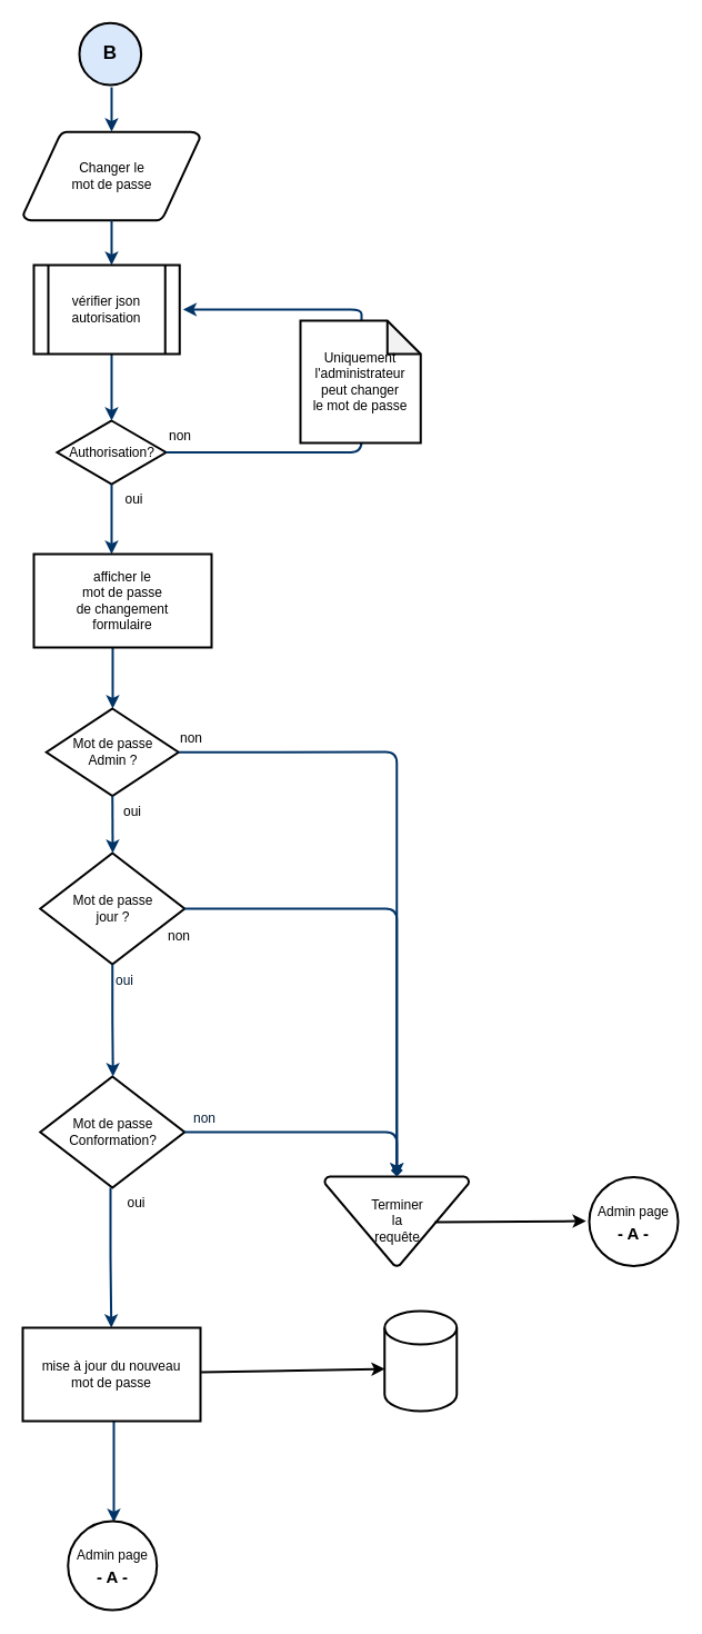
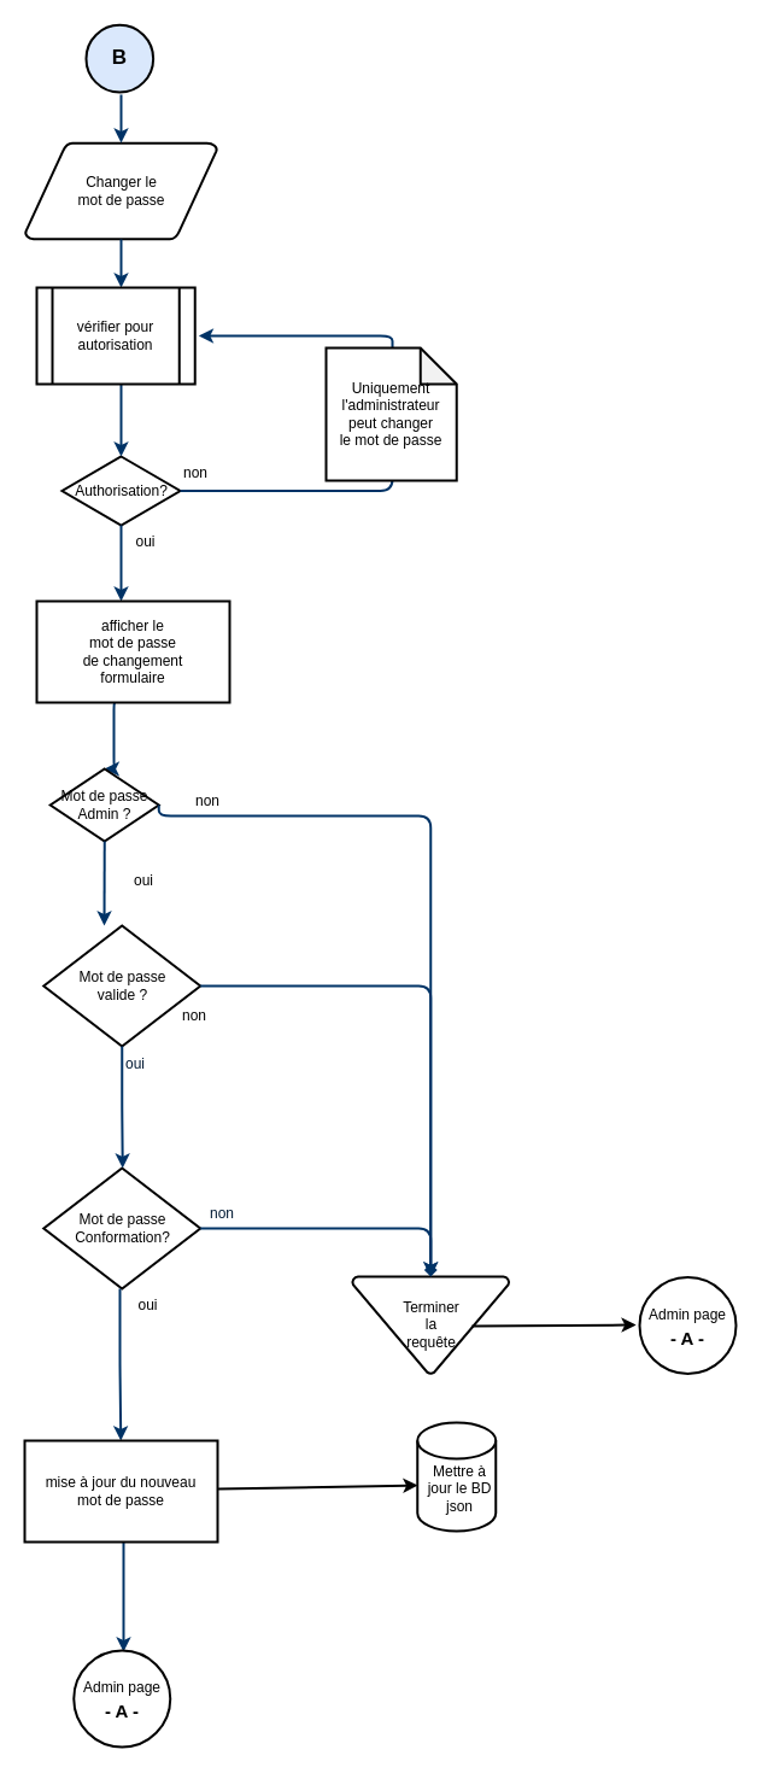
  <mxCell id="0" />
  <mxCell id="1" parent="0" />
  <mxCell id="2" value="Changer le &lt;br&gt;mot de passe" style="shape=mxgraph.flowchart.data;strokeWidth=2;gradientColor=none;gradientDirection=north;fontStyle=0;html=1;" parent="1" vertex="1"><mxGeometry x="20.5" y="118" width="159" height="80" as="geometry" /></mxCell>
  <mxCell id="3" value="Authorisation?" style="shape=mxgraph.flowchart.decision;strokeWidth=2;gradientColor=none;gradientDirection=north;fontStyle=0;html=1;" parent="1" vertex="1"><mxGeometry x="51" y="378" width="98" height="57" as="geometry" /></mxCell>
  <mxCell id="4" style="fontStyle=1;strokeColor=#003366;strokeWidth=2;html=1;" parent="1" target="2" edge="1"><mxGeometry relative="1" as="geometry"><mxPoint x="100" y="78" as="sourcePoint" /></mxGeometry></mxCell>
  <mxCell id="5" style="fontStyle=1;strokeColor=#003366;strokeWidth=2;html=1;" parent="1" source="2" edge="1"><mxGeometry relative="1" as="geometry"><mxPoint x="100" y="238" as="targetPoint" /></mxGeometry></mxCell>
  <mxCell id="6" style="entryX=0.5;entryY=0;entryPerimeter=0;fontStyle=1;strokeColor=#003366;strokeWidth=2;html=1;" parent="1" target="3" edge="1"><mxGeometry relative="1" as="geometry"><mxPoint x="100" y="318" as="sourcePoint" /></mxGeometry></mxCell>
  <mxCell id="7" value="" style="edgeStyle=elbowEdgeStyle;elbow=horizontal;entryX=0.5;entryY=0.91;entryPerimeter=0;exitX=1;exitY=0.5;exitPerimeter=0;fontStyle=1;strokeColor=#003366;strokeWidth=2;html=1;" parent="1" source="3" edge="1"><mxGeometry x="381" y="28.5" width="100" height="100" as="geometry"><mxPoint x="530" y="435" as="sourcePoint" /><mxPoint x="330" y="361.71" as="targetPoint" /><Array as="points"><mxPoint x="325" y="388" /></Array></mxGeometry></mxCell>
  <mxCell id="8" value="non" style="text;fontStyle=0;html=1;strokeColor=none;gradientColor=none;fillColor=none;strokeWidth=2;" parent="1" vertex="1"><mxGeometry x="150" y="378" width="40" height="26" as="geometry" /></mxCell>
  <mxCell id="9" value="" style="edgeStyle=elbowEdgeStyle;elbow=horizontal;fontColor=#001933;fontStyle=1;strokeColor=#003366;strokeWidth=2;html=1;" parent="1" source="3" edge="1"><mxGeometry width="100" height="100" as="geometry"><mxPoint y="88" as="sourcePoint" x="-220" /><mxPoint x="100" y="498" as="targetPoint" /></mxGeometry></mxCell>
  <mxCell id="10" value="oui" style="text;fontStyle=0;html=1;strokeColor=none;gradientColor=none;fillColor=none;strokeWidth=2;align=center;" parent="1" vertex="1"><mxGeometry x="100" y="435" width="40" height="26" as="geometry" /></mxCell>
  <mxCell id="11" value="" style="edgeStyle=elbowEdgeStyle;elbow=horizontal;fontStyle=1;strokeColor=#003366;strokeWidth=2;html=1;entryX=0.5;entryY=0;entryDx=0;entryDy=0;entryPerimeter=0;" parent="1" target="12" edge="1"><mxGeometry width="100" height="100" as="geometry"><mxPoint x="101" y="578" as="sourcePoint" /><mxPoint x="100" y="628" as="targetPoint" /></mxGeometry></mxCell>
- <mxCell id="12" value="Mot de passe &lt;br&gt;Admin ?" style="shape=mxgraph.flowchart.decision;strokeWidth=2;gradientColor=none;gradientDirection=north;fontStyle=0;html=1;" parent="1" vertex="1"><mxGeometry x="41.25" y="637" width="119" height="78.5" as="geometry" /></mxCell>
+ <mxCell id="12" value="Mot de passe &lt;br&gt;Admin ?" style="shape=mxgraph.flowchart.decision;strokeWidth=2;gradientColor=none;gradientDirection=north;fontStyle=0;html=1;" parent="1" vertex="1"><mxGeometry x="41.25" y="637" width="90" height="60" as="geometry" /></mxCell>
  <mxCell id="13" value="oui" style="text;fontStyle=0;html=1;strokeColor=none;gradientColor=none;fillColor=none;strokeWidth=2;" parent="1" vertex="1"><mxGeometry x="109" y="715.5" width="40" height="26" as="geometry" /></mxCell>
- <mxCell id="14" value="Mot de passe &lt;br&gt;jour ?" style="shape=mxgraph.flowchart.decision;strokeWidth=2;gradientColor=none;gradientDirection=north;fontStyle=0;html=1;" parent="1" vertex="1"><mxGeometry x="35.75" y="767" width="130" height="100" as="geometry" /></mxCell>
+ <mxCell id="14" value="Mot de passe &lt;br&gt;valide ?" style="shape=mxgraph.flowchart.decision;strokeWidth=2;gradientColor=none;gradientDirection=north;fontStyle=0;html=1;" parent="1" vertex="1"><mxGeometry x="35.75" y="767" width="130" height="100" as="geometry" /></mxCell>
  <mxCell id="15" value="Mot de passe &lt;br&gt;Conformation?" style="shape=mxgraph.flowchart.decision;strokeWidth=2;gradientColor=none;gradientDirection=north;fontStyle=0;html=1;" parent="1" vertex="1"><mxGeometry x="35.75" y="968" width="130" height="100" as="geometry" /></mxCell>
  <mxCell id="16" value="" style="edgeStyle=elbowEdgeStyle;elbow=horizontal;exitX=0.5;exitY=1;exitPerimeter=0;fontStyle=1;strokeColor=#003366;strokeWidth=2;html=1;" parent="1" source="12" target="14" edge="1"><mxGeometry x="-0.25" y="-431" width="100" height="100" as="geometry"><mxPoint x="-220.25" y="-343" as="sourcePoint" /><mxPoint x="-120.25" y="-443" as="targetPoint" /></mxGeometry></mxCell>
  <mxCell id="17" value="Terminer &lt;br&gt;la &lt;br&gt;requête" style="shape=mxgraph.flowchart.merge_or_storage;strokeWidth=2;gradientColor=none;gradientDirection=north;fontStyle=0;html=1;" parent="1" vertex="1"><mxGeometry x="291.75" y="1058" width="130" height="80.5" as="geometry" /></mxCell>
  <mxCell id="18" value="" style="edgeStyle=elbowEdgeStyle;elbow=vertical;exitX=1;exitY=0.5;exitPerimeter=0;entryX=0.5;entryY=0;entryPerimeter=0;fontStyle=1;strokeColor=#003366;strokeWidth=2;html=1;endArrow=diamond;" parent="1" source="15" target="17" edge="1"><mxGeometry x="-248.25" y="-230" width="100" height="100" as="geometry"><mxPoint x="-468.25" y="-142" as="sourcePoint" /><mxPoint x="-368.25" y="-242" as="targetPoint" /><Array as="points"><mxPoint x="271.75" y="1018" /></Array></mxGeometry></mxCell>
  <mxCell id="19" value="" style="edgeStyle=elbowEdgeStyle;elbow=vertical;fontStyle=1;strokeColor=#003366;strokeWidth=2;html=1;" parent="1" edge="1"><mxGeometry x="5.75" y="-538" width="100" height="100" as="geometry"><mxPoint x="102" y="1275" as="sourcePoint" /><mxPoint x="102" y="1369" as="targetPoint" /></mxGeometry></mxCell>
  <mxCell id="20" value="non" style="text;fontStyle=0;html=1;strokeColor=none;gradientColor=none;fillColor=none;strokeWidth=2;" parent="1" vertex="1"><mxGeometry x="160.25" y="650.25" width="40" height="26" as="geometry" /></mxCell>
  <mxCell id="21" value="oui" style="text;fontColor=#001933;fontStyle=0;html=1;strokeColor=none;gradientColor=none;fillColor=none;strokeWidth=2;" parent="1" vertex="1"><mxGeometry x="102" y="868" width="40" height="26" as="geometry" /></mxCell>
  <mxCell id="22" value="non" style="text;fontColor=#001933;fontStyle=0;html=1;strokeColor=none;gradientColor=none;fillColor=none;strokeWidth=2;" parent="1" vertex="1"><mxGeometry x="171.75" y="992" width="40" height="26" as="geometry" /></mxCell>
  <mxCell id="23" value="" style="edgeStyle=elbowEdgeStyle;elbow=horizontal;exitX=0.5;exitY=0.09;exitPerimeter=0;entryX=0.905;entryY=0.5;entryPerimeter=0;fontStyle=1;strokeColor=#003366;strokeWidth=2;html=1;" parent="1" edge="1"><mxGeometry width="100" height="100" as="geometry"><mxPoint x="330" y="295.29" as="sourcePoint" /><mxPoint x="164.395" y="278" as="targetPoint" /><Array as="points"><mxPoint x="325" y="288" /></Array></mxGeometry></mxCell>
  <mxCell id="24" value="oui" style="text;fontStyle=0;html=1;strokeColor=none;gradientColor=none;fillColor=none;strokeWidth=2;align=center;" parent="1" vertex="1"><mxGeometry x="102" y="1068" width="40" height="26" as="geometry" /></mxCell>
  <mxCell id="25" value="" style="shape=cylinder3;whiteSpace=wrap;html=1;boundedLbl=1;backgroundOutline=1;size=15;strokeWidth=2;" parent="1" vertex="1"><mxGeometry x="345.75" y="1179" width="65" height="90" as="geometry" /></mxCell>
+ <mxCell id="26" value="Mettre à jour le BD json" style="text;html=1;strokeColor=none;fillColor=none;align=center;verticalAlign=middle;whiteSpace=wrap;rounded=0;strokeWidth=2;" parent="1" vertex="1"><mxGeometry x="350.75" y="1219" width="60" height="30" as="geometry" /></mxCell>
  <mxCell id="27" value="non" style="text;fontStyle=0;html=1;strokeColor=none;gradientColor=none;fillColor=none;strokeWidth=2;" parent="1" vertex="1"><mxGeometry x="149" y="828" width="40" height="26" as="geometry" /></mxCell>
  <mxCell id="28" value="" style="edgeStyle=elbowEdgeStyle;elbow=vertical;entryX=0;entryY=1;fontStyle=1;strokeColor=#003366;strokeWidth=2;html=1;entryDx=0;entryDy=0;" parent="1" source="14" edge="1"><mxGeometry x="5" y="-750" width="100" height="100" as="geometry"><mxPoint x="101" y="888" as="sourcePoint" /><mxPoint x="101.25" y="968" as="targetPoint" /></mxGeometry></mxCell>
  <mxCell id="29" value="" style="edgeStyle=elbowEdgeStyle;elbow=vertical;exitX=1;exitY=0.5;exitPerimeter=0;entryX=0.5;entryY=0;entryPerimeter=0;fontStyle=1;strokeColor=#003366;strokeWidth=2;html=1;exitDx=0;exitDy=0;" parent="1" source="14" edge="1"><mxGeometry x="-248.25" y="-230" width="100" height="100" as="geometry"><mxPoint x="165.75" y="1018" as="sourcePoint" /><mxPoint x="356.75" y="1058" as="targetPoint" /><Array as="points"><mxPoint x="290" y="817" /></Array></mxGeometry></mxCell>
  <mxCell id="30" value="" style="edgeStyle=elbowEdgeStyle;elbow=vertical;exitX=1;exitY=0.5;exitPerimeter=0;fontStyle=1;strokeColor=#003366;strokeWidth=2;html=1;exitDx=0;exitDy=0;entryX=0.5;entryY=0;entryDx=0;entryDy=0;entryPerimeter=0;" parent="1" source="12" target="17" edge="1"><mxGeometry x="-238.25" y="-220" width="100" height="100" as="geometry"><mxPoint x="175.75" y="827" as="sourcePoint" /><mxPoint x="360" y="1058" as="targetPoint" /><Array as="points"><mxPoint x="290" y="676" /></Array></mxGeometry></mxCell>
  <mxCell id="31" value="" style="edgeStyle=elbowEdgeStyle;elbow=vertical;entryX=0.5;entryY=0;fontStyle=1;strokeColor=#003366;strokeWidth=2;html=1;entryDx=0;entryDy=0;entryPerimeter=0;" parent="1" edge="1"><mxGeometry x="3.25" y="-549" width="100" height="100" as="geometry"><mxPoint x="99" y="1068" as="sourcePoint" /><mxPoint x="99.75" y="1194" as="targetPoint" /></mxGeometry></mxCell>
  <mxCell id="32" value="" style="endArrow=classic;html=1;rounded=0;entryX=0.004;entryY=0.578;entryDx=0;entryDy=0;entryPerimeter=0;exitX=0.905;exitY=0.5;exitDx=0;exitDy=0;exitPerimeter=0;strokeWidth=2;" parent="1" target="25" edge="1"><mxGeometry width="50" height="50" relative="1" as="geometry"><mxPoint x="180.548" y="1234" as="sourcePoint" /><mxPoint x="390" y="928" as="targetPoint" /></mxGeometry></mxCell>
- <mxCell id="33" value="&lt;div style=&quot;&quot;&gt;vérifier json&lt;/div&gt;&lt;div style=&quot;&quot;&gt;autorisation&lt;/div&gt;" style="shape=process;whiteSpace=wrap;html=1;backgroundOutline=1;strokeWidth=2;" vertex="1" parent="1"><mxGeometry x="30" y="238" width="131.25" height="80" as="geometry" /></mxCell>
+ <mxCell id="33" value="&lt;div style=&quot;&quot;&gt;vérifier pour&lt;/div&gt;&lt;div style=&quot;&quot;&gt;autorisation&lt;/div&gt;" style="shape=process;whiteSpace=wrap;html=1;backgroundOutline=1;strokeWidth=2;" vertex="1" parent="1"><mxGeometry x="30" y="238" width="131.25" height="80" as="geometry" /></mxCell>
  <mxCell id="34" value="&lt;span style=&quot;&quot;&gt;Uniquement l'administrateur&lt;/span&gt;&lt;br style=&quot;&quot;&gt;&lt;span style=&quot;&quot;&gt;peut&amp;nbsp;&lt;/span&gt;&lt;span style=&quot;background-color: initial;&quot;&gt;changer&lt;br&gt;le mot de passe&lt;/span&gt;" style="shape=note;whiteSpace=wrap;html=1;backgroundOutline=1;darkOpacity=0.05;strokeWidth=2;" vertex="1" parent="1"><mxGeometry x="270" y="288" width="108.25" height="110" as="geometry" /></mxCell>
  <mxCell id="35" value="&lt;span style=&quot;&quot;&gt;mise à jour du nouveau&lt;/span&gt;&lt;br style=&quot;&quot;&gt;&lt;span style=&quot;&quot;&gt;mot de passe&lt;/span&gt;" style="rounded=0;whiteSpace=wrap;html=1;strokeWidth=2;" vertex="1" parent="1"><mxGeometry x="20" y="1194" width="160" height="84" as="geometry" /></mxCell>
  <mxCell id="36" value="&lt;span style=&quot;&quot;&gt;afficher le&lt;/span&gt;&lt;br style=&quot;&quot;&gt;&lt;span style=&quot;&quot;&gt;mot de passe&lt;/span&gt;&lt;br style=&quot;&quot;&gt;&lt;span style=&quot;&quot;&gt;de changement&lt;/span&gt;&lt;br style=&quot;&quot;&gt;&lt;span style=&quot;&quot;&gt;formulaire&lt;/span&gt;" style="rounded=0;whiteSpace=wrap;html=1;strokeWidth=2;" vertex="1" parent="1"><mxGeometry x="30" y="498" width="160" height="84" as="geometry" /></mxCell>
  <mxCell id="37" value="&lt;b&gt;&lt;font style=&quot;font-size: 17px;&quot;&gt;B&lt;/font&gt;&lt;/b&gt;" style="ellipse;whiteSpace=wrap;html=1;aspect=fixed;strokeWidth=2;fillColor=#dae8fc;" vertex="1" parent="1"><mxGeometry x="71" y="20.37" width="55.63" height="55.63" as="geometry" /></mxCell>
  <mxCell id="38" value="" style="endArrow=classic;html=1;rounded=0;strokeWidth=2;fontSize=17;entryX=0.095;entryY=0.5;entryDx=0;entryDy=0;entryPerimeter=0;exitX=0.763;exitY=0.509;exitDx=0;exitDy=0;exitPerimeter=0;" edge="1" parent="1" source="17"><mxGeometry width="50" height="50" relative="1" as="geometry"><mxPoint x="200" y="998" as="sourcePoint" /><mxPoint x="527.105" y="1098" as="targetPoint" /></mxGeometry></mxCell>
  <mxCell id="39" value="&lt;span style=&quot;font-size: 12px;&quot;&gt;Admin page&lt;/span&gt;&lt;br style=&quot;font-size: 12px;&quot;&gt;&lt;b style=&quot;font-size: 12px;&quot;&gt;&lt;font style=&quot;font-size: 15px;&quot;&gt;- A -&lt;/font&gt;&lt;/b&gt;" style="ellipse;whiteSpace=wrap;html=1;aspect=fixed;strokeWidth=2;fontSize=17;" vertex="1" parent="1"><mxGeometry x="60.75" y="1368" width="80" height="80" as="geometry" /></mxCell>
  <mxCell id="40" value="&lt;span style=&quot;font-size: 12px;&quot;&gt;Admin page&lt;/span&gt;&lt;br style=&quot;font-size: 12px;&quot;&gt;&lt;b style=&quot;font-size: 12px;&quot;&gt;&lt;font style=&quot;font-size: 15px;&quot;&gt;- A -&lt;/font&gt;&lt;/b&gt;" style="ellipse;whiteSpace=wrap;html=1;aspect=fixed;strokeWidth=2;fontSize=17;" vertex="1" parent="1"><mxGeometry x="530" y="1058.5" width="80" height="80" as="geometry" /></mxCell>
